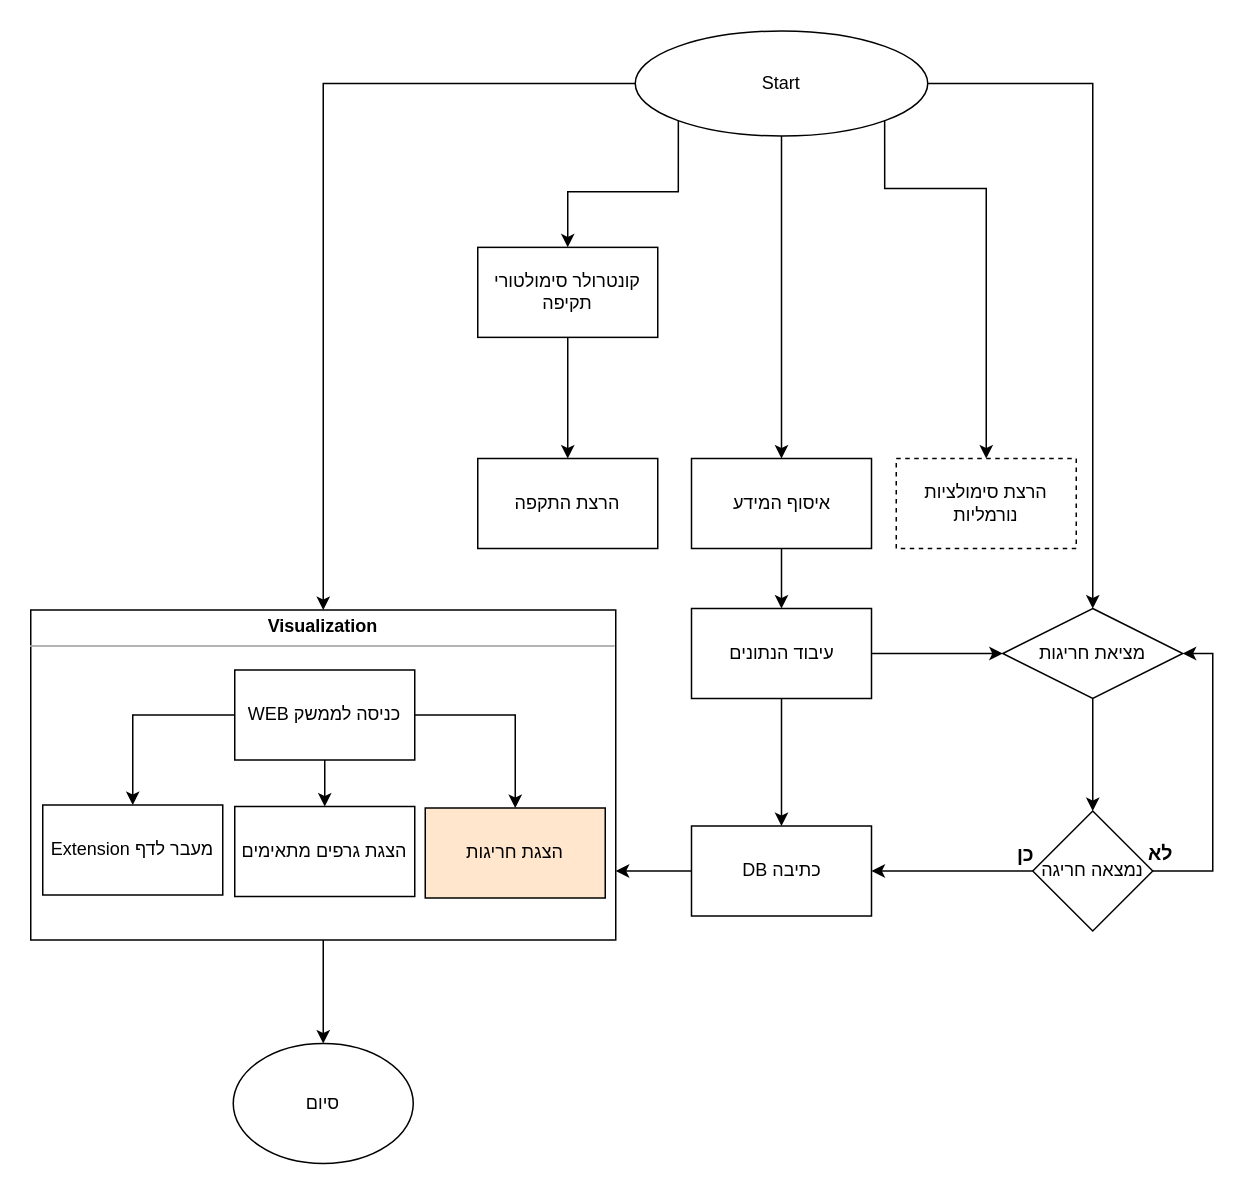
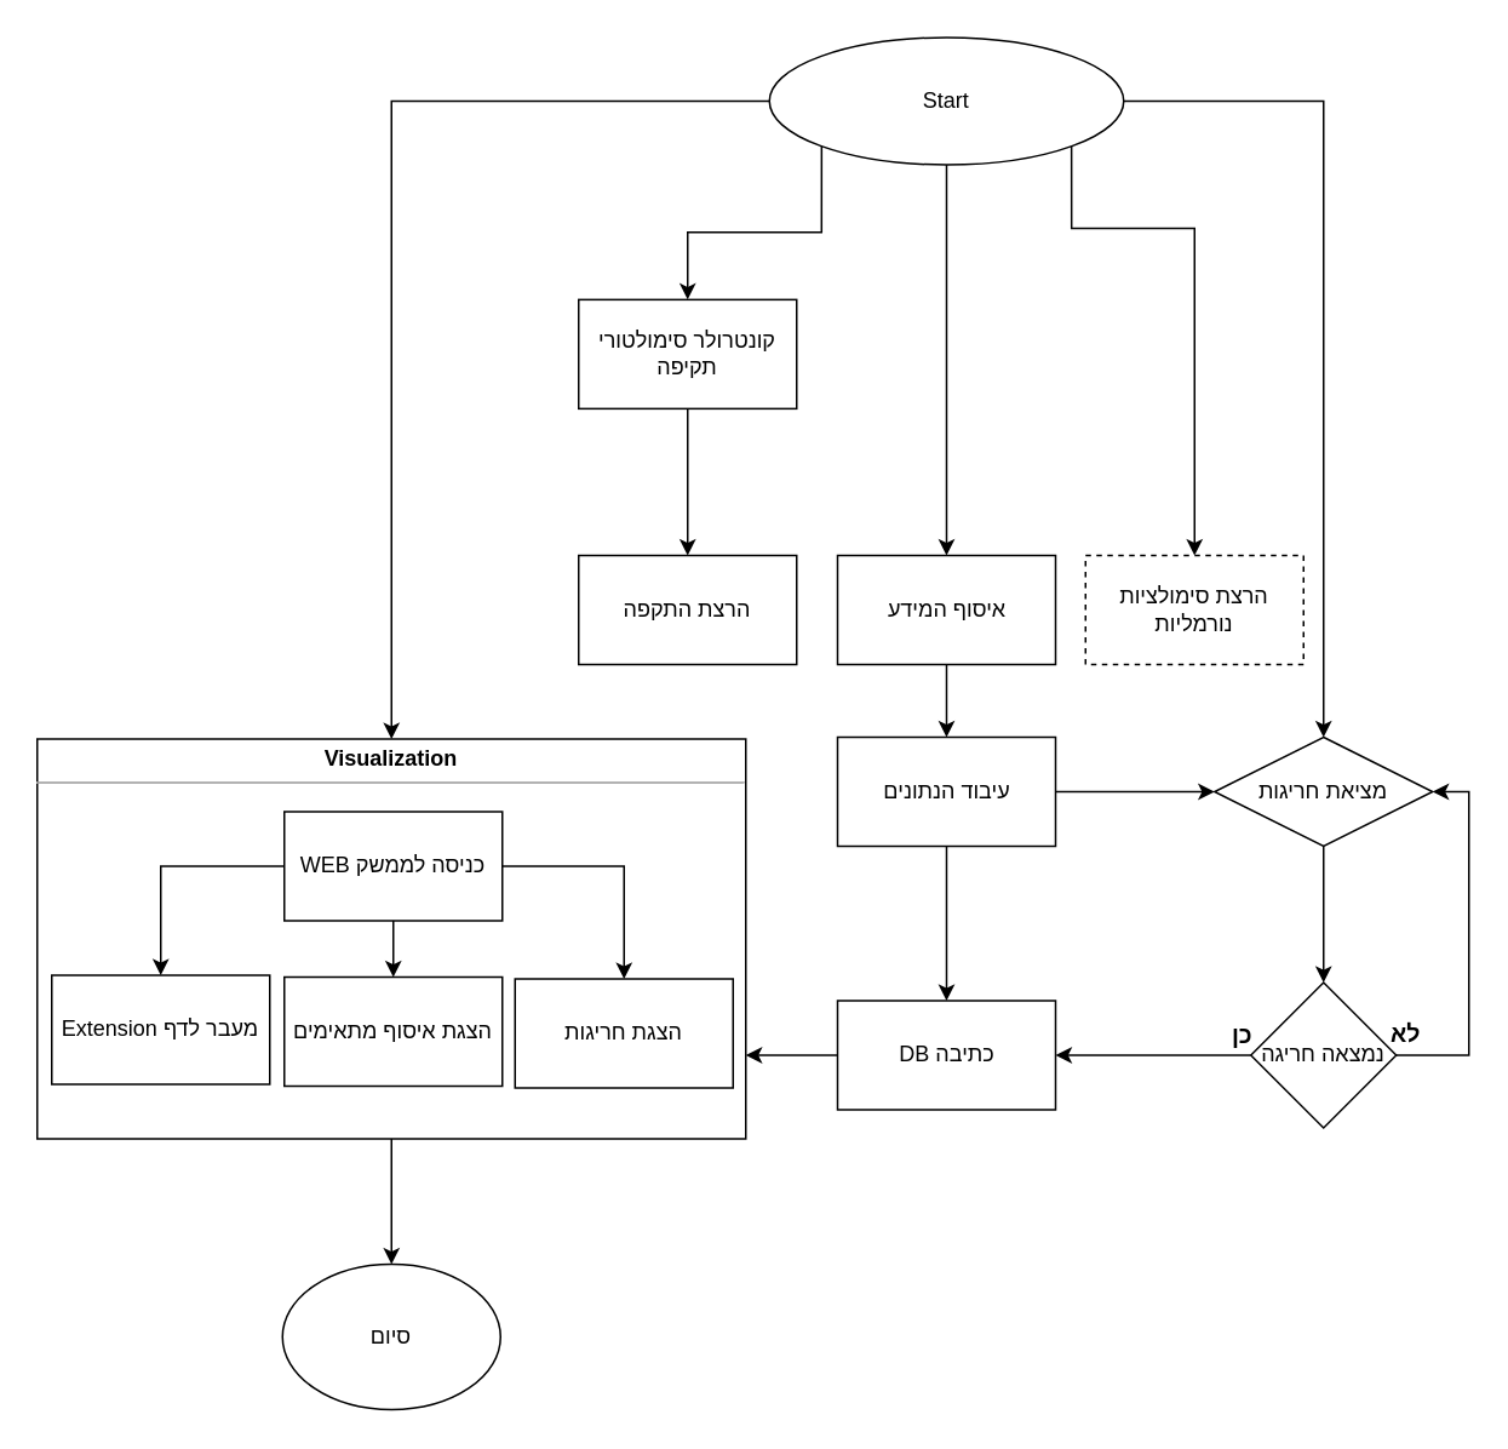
  <mxCell id="0" />
  <mxCell id="1" parent="0" />
  <mxCell id="2" value="" parent="1" target="34" source="3" edge="1" style="edgeStyle=orthogonalEdgeStyle;rounded=0;orthogonalLoop=1;jettySize=auto;html=1;entryX=0.5;entryY=0;entryDx=0;entryDy=0;"><mxGeometry as="geometry" relative="1"><mxPoint as="targetPoint" y="715" x="193" /></mxGeometry></mxCell>
  <mxCell id="3" value="&lt;p style=&quot;margin: 0px ; margin-top: 4px ; text-align: center&quot;&gt;&lt;b&gt;Visualization&lt;/b&gt;&lt;br&gt;&lt;/p&gt;&lt;hr size=&quot;1&quot;&gt;&lt;div style=&quot;height: 2px&quot;&gt;&lt;/div&gt;" parent="1" style="verticalAlign=top;align=left;overflow=fill;fontSize=12;fontFamily=Helvetica;html=1;" vertex="1"><mxGeometry as="geometry" y="406" x="20" height="220" width="390" /></mxCell>
  <mxCell id="4" value="" parent="1" target="9" source="7" edge="1" style="edgeStyle=orthogonalEdgeStyle;rounded=0;orthogonalLoop=1;jettySize=auto;html=1;"><mxGeometry as="geometry" relative="1" /></mxCell>
  <mxCell id="5" value="" parent="1" target="3" source="7" edge="1" style="edgeStyle=orthogonalEdgeStyle;rounded=0;orthogonalLoop=1;jettySize=auto;html=1;entryX=0.5;entryY=0;entryDx=0;entryDy=0;"><mxGeometry as="geometry" relative="1"><mxPoint as="targetPoint" y="308" x="233" /></mxGeometry></mxCell>
  <mxCell id="6" parent="1" target="32" source="7" edge="1" style="edgeStyle=orthogonalEdgeStyle;rounded=0;orthogonalLoop=1;jettySize=auto;html=1;exitX=0;exitY=1;exitDx=0;exitDy=0;"><mxGeometry as="geometry" relative="1" /></mxCell>
  <mxCell id="7" value="Start" parent="1" style="ellipse;whiteSpace=wrap;html=1;" vertex="1"><mxGeometry as="geometry" y="20" x="423" height="70" width="195" /></mxCell>
  <mxCell id="8" value="" parent="1" target="12" source="9" edge="1" style="edgeStyle=orthogonalEdgeStyle;rounded=0;orthogonalLoop=1;jettySize=auto;html=1;"><mxGeometry as="geometry" relative="1" /></mxCell>
  <mxCell id="9" value="איסוף המידע" parent="1" style="rounded=0;whiteSpace=wrap;html=1;" vertex="1"><mxGeometry as="geometry" y="305" x="460.5" height="60" width="120" /></mxCell>
  <mxCell id="10" value="" parent="1" target="16" source="7" edge="1" style="edgeStyle=orthogonalEdgeStyle;rounded=0;orthogonalLoop=1;jettySize=auto;html=1;exitX=1;exitY=0.5;exitDx=0;exitDy=0;"><mxGeometry as="geometry" relative="1" /></mxCell>
  <mxCell id="11" value="" parent="1" target="14" source="12" edge="1" style="edgeStyle=orthogonalEdgeStyle;rounded=0;orthogonalLoop=1;jettySize=auto;html=1;"><mxGeometry as="geometry" relative="1" /></mxCell>
  <mxCell id="12" value="עיבוד הנתונים" parent="1" style="rounded=0;whiteSpace=wrap;html=1;" vertex="1"><mxGeometry as="geometry" y="405" x="460.5" height="60" width="120" /></mxCell>
  <mxCell id="13" value="" parent="1" source="14" edge="1" style="edgeStyle=orthogonalEdgeStyle;rounded=0;orthogonalLoop=1;jettySize=auto;html=1;"><mxGeometry as="geometry" relative="1"><mxPoint as="targetPoint" y="580" x="410" /><Array as="points" /></mxGeometry></mxCell>
  <mxCell id="14" value="DB כתיבה" parent="1" style="rounded=0;whiteSpace=wrap;html=1;" vertex="1"><mxGeometry as="geometry" y="550" x="460.5" height="60" width="120" /></mxCell>
  <mxCell id="15" value="" parent="1" target="26" source="16" edge="1" style="edgeStyle=orthogonalEdgeStyle;rounded=0;orthogonalLoop=1;jettySize=auto;html=1;"><mxGeometry as="geometry" relative="1" /></mxCell>
  <mxCell id="16" value="מציאת חריגות" parent="1" style="rhombus;whiteSpace=wrap;html=1;" vertex="1"><mxGeometry as="geometry" y="405" x="668" height="60" width="120" /></mxCell>
  <mxCell id="17" value="" parent="1" target="20" source="19" edge="1" style="edgeStyle=orthogonalEdgeStyle;rounded=0;orthogonalLoop=1;jettySize=auto;html=1;"><mxGeometry as="geometry" relative="1" /></mxCell>
  <mxCell id="18" value="" parent="1" target="22" source="19" edge="1" style="edgeStyle=orthogonalEdgeStyle;rounded=0;orthogonalLoop=1;jettySize=auto;html=1;"><mxGeometry as="geometry" relative="1" /></mxCell>
  <mxCell id="19" value="WEB כניסה לממשק" parent="1" style="rounded=0;whiteSpace=wrap;html=1;" vertex="1"><mxGeometry as="geometry" y="446" x="156" height="60" width="120" /></mxCell>
  <mxCell id="20" value="Extension מעבר לדף" parent="1" style="rounded=0;whiteSpace=wrap;html=1;" vertex="1"><mxGeometry as="geometry" y="536" x="28" height="60" width="120" /></mxCell>
- <mxCell id="21" value="הצגת חריגות" parent="1" style="rounded=0;whiteSpace=wrap;html=1;fillColor=#ffe6cc;" vertex="1"><mxGeometry as="geometry" y="538" x="283" height="60" width="120" /></mxCell>
- <mxCell id="22" value="הצגת גרפים מתאימים" parent="1" style="rounded=0;whiteSpace=wrap;html=1;" vertex="1"><mxGeometry as="geometry" y="537" x="156" height="60" width="120" /></mxCell>
+ <mxCell id="21" value="הצגת חריגות" parent="1" style="rounded=0;whiteSpace=wrap;html=1;" vertex="1"><mxGeometry as="geometry" y="538" x="283" height="60" width="120" /></mxCell>
+ <mxCell id="22" value="הצגת איסוף מתאימים" parent="1" style="rounded=0;whiteSpace=wrap;html=1;" vertex="1"><mxGeometry as="geometry" y="537" x="156" height="60" width="120" /></mxCell>
  <mxCell id="23" value="" parent="1" target="21" source="19" edge="1" style="edgeStyle=orthogonalEdgeStyle;rounded=0;orthogonalLoop=1;jettySize=auto;html=1;entryX=0.5;entryY=0;entryDx=0;entryDy=0;exitX=1;exitY=0.5;exitDx=0;exitDy=0;"><mxGeometry as="geometry" relative="1"><mxPoint as="sourcePoint" y="485" x="278" /><mxPoint as="targetPoint" y="555" x="77" /></mxGeometry></mxCell>
  <mxCell id="24" value="" parent="1" target="14" source="26" edge="1" style="edgeStyle=orthogonalEdgeStyle;rounded=0;orthogonalLoop=1;jettySize=auto;html=1;entryX=1;entryY=0.5;entryDx=0;entryDy=0;"><mxGeometry as="geometry" relative="1"><mxPoint as="targetPoint" y="580" x="608" /></mxGeometry></mxCell>
  <mxCell id="25" value="" parent="1" target="16" source="26" edge="1" style="edgeStyle=orthogonalEdgeStyle;rounded=0;orthogonalLoop=1;jettySize=auto;html=1;entryX=1;entryY=0.5;entryDx=0;entryDy=0;"><mxGeometry as="geometry" relative="1"><mxPoint as="targetPoint" y="580" x="848" /><Array as="points"><mxPoint y="580" x="808" /><mxPoint y="435" x="808" /></Array></mxGeometry></mxCell>
  <mxCell id="26" value="נמצאה חריגה" parent="1" style="rhombus;whiteSpace=wrap;html=1;" vertex="1"><mxGeometry as="geometry" y="540" x="688" height="80" width="80" /></mxCell>
  <mxCell id="27" value="&lt;font style=&quot;font-size: 13px&quot;&gt;כן&lt;/font&gt;" parent="1" style="text;strokeColor=none;fillColor=none;html=1;fontSize=24;fontStyle=1;verticalAlign=middle;align=center;" vertex="1"><mxGeometry as="geometry" y="547" x="658" height="38" width="50" /></mxCell>
  <mxCell id="28" value="&lt;font style=&quot;font-size: 13px&quot;&gt;לא&lt;/font&gt;" parent="1" style="text;strokeColor=none;fillColor=none;html=1;fontSize=24;fontStyle=1;verticalAlign=middle;align=center;" vertex="1"><mxGeometry as="geometry" y="546" x="748" height="38" width="50" /></mxCell>
  <mxCell id="29" value="" parent="1" target="30" source="7" edge="1" style="edgeStyle=orthogonalEdgeStyle;rounded=0;orthogonalLoop=1;jettySize=auto;html=1;exitX=1;exitY=1;exitDx=0;exitDy=0;entryX=0.5;entryY=0;entryDx=0;entryDy=0;"><mxGeometry as="geometry" relative="1"><mxPoint as="targetPoint" y="-15" x="368" /><Array as="points"><mxPoint y="125" x="591" /><mxPoint y="125" x="658" /></Array></mxGeometry></mxCell>
  <mxCell id="30" value="הרצת סימולציות נורמליות" parent="1" style="rounded=0;whiteSpace=wrap;html=1;dashed=1;" vertex="1"><mxGeometry as="geometry" y="305" x="597" height="60" width="120" /></mxCell>
  <mxCell id="31" value="" parent="1" target="33" source="32" edge="1" style="edgeStyle=orthogonalEdgeStyle;rounded=0;orthogonalLoop=1;jettySize=auto;html=1;"><mxGeometry as="geometry" relative="1" /></mxCell>
  <mxCell id="32" value="קונטרולר סימולטורי תקיפה" parent="1" style="rounded=0;whiteSpace=wrap;html=1;" vertex="1"><mxGeometry as="geometry" y="164.24" x="318" height="60" width="120" /></mxCell>
  <mxCell id="33" value="הרצת התקפה" parent="1" style="rounded=0;whiteSpace=wrap;html=1;" vertex="1"><mxGeometry as="geometry" y="305" x="318" height="60" width="120" /></mxCell>
  <mxCell id="34" value="סיום" parent="1" style="ellipse;whiteSpace=wrap;html=1;" vertex="1"><mxGeometry as="geometry" y="695" x="155" height="80" width="120" /></mxCell>
  <mxCell id="35" value="" parent="1" target="16" source="12" edge="1" style="edgeStyle=orthogonalEdgeStyle;rounded=0;orthogonalLoop=1;jettySize=auto;html=1;exitX=1;exitY=0.5;exitDx=0;exitDy=0;entryX=0;entryY=0.5;entryDx=0;entryDy=0;"><mxGeometry as="geometry" relative="1"><mxPoint as="sourcePoint" y="545" x="618" /><mxPoint as="targetPoint" y="630" x="618" /></mxGeometry></mxCell>
